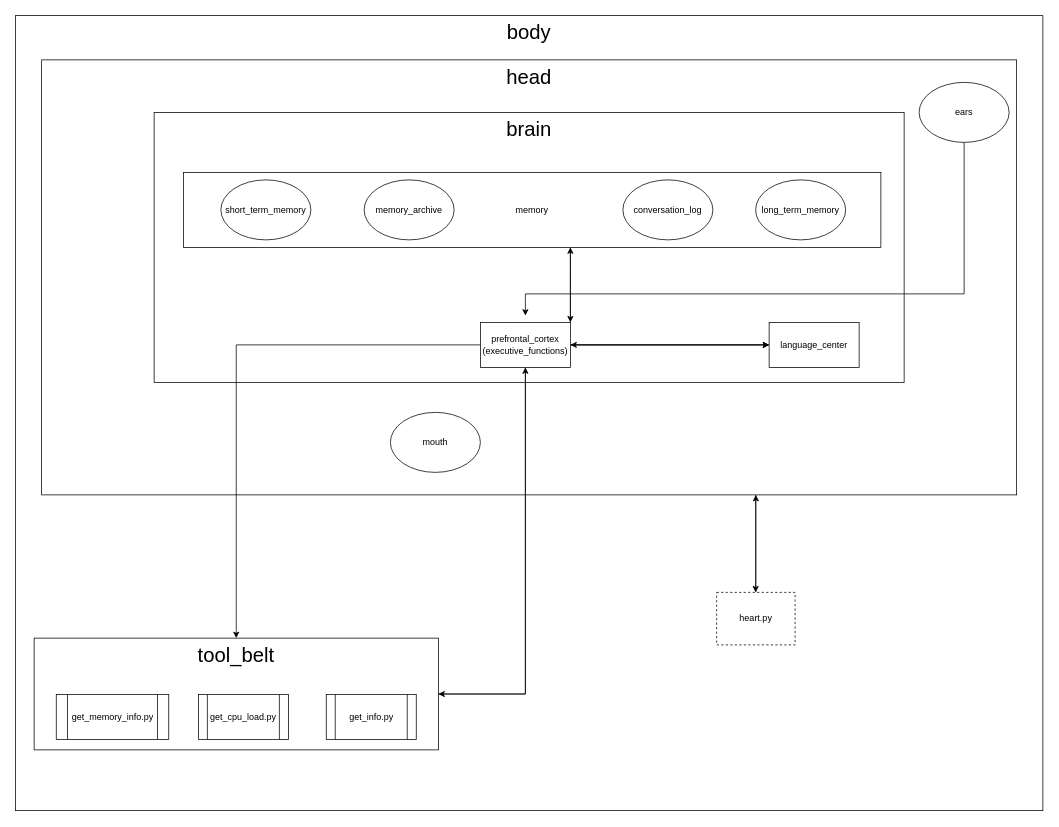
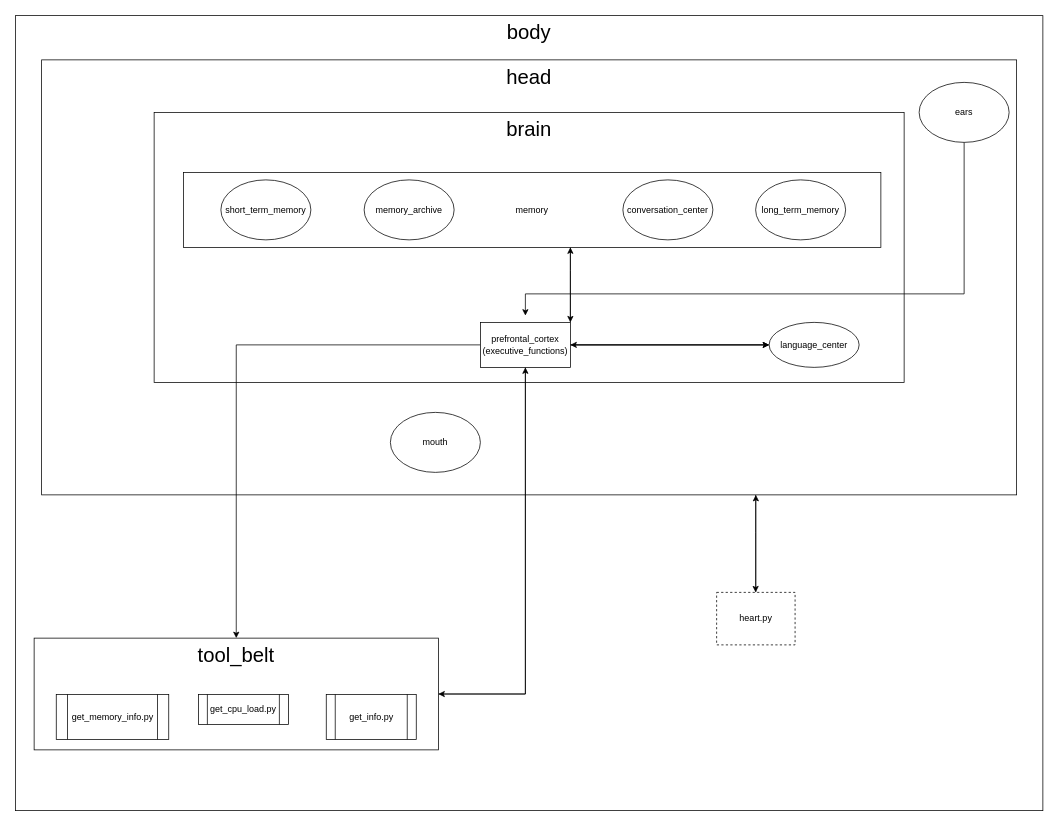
  <mxCell id="0" />
  <mxCell id="1" parent="0" />
  <mxCell id="2" value="body" style="rounded=0;whiteSpace=wrap;html=1;strokeColor=default;align=center;verticalAlign=top;fontFamily=Helvetica;fontSize=27;fontColor=default;fillColor=default;" parent="1" vertex="1"><mxGeometry x="20" y="20" width="1370" height="1060" as="geometry" /></mxCell>
  <mxCell id="3" style="edgeStyle=orthogonalEdgeStyle;rounded=0;orthogonalLoop=1;jettySize=auto;html=1;fontFamily=Helvetica;fontSize=12;fontColor=default;" parent="1" source="4" target="19" edge="1"><mxGeometry relative="1" as="geometry"><Array as="points"><mxPoint x="1007" y="709" /><mxPoint x="1007" y="709" /></Array></mxGeometry></mxCell>
  <mxCell id="4" value="head" style="rounded=0;whiteSpace=wrap;html=1;verticalAlign=top;fontSize=27;" parent="1" vertex="1"><mxGeometry x="55" y="79" width="1300" height="580" as="geometry" /></mxCell>
  <mxCell id="5" value="brain" style="rounded=0;whiteSpace=wrap;html=1;verticalAlign=top;fontSize=27;" parent="1" vertex="1"><mxGeometry x="205" y="149" width="1000" height="360" as="geometry" /></mxCell>
  <mxCell id="6" style="edgeStyle=orthogonalEdgeStyle;rounded=0;orthogonalLoop=1;jettySize=auto;html=1;entryX=1;entryY=0.5;entryDx=0;entryDy=0;fontFamily=Helvetica;fontSize=12;fontColor=default;" parent="1" source="7" target="14" edge="1"><mxGeometry relative="1" as="geometry" /></mxCell>
- <mxCell id="7" value="language_center" style="rounded=0;whiteSpace=wrap;html=1;" parent="1" vertex="1"><mxGeometry x="1025" y="429" width="120" height="60" as="geometry" /></mxCell>
+ <mxCell id="7" value="language_center" style="ellipse;whiteSpace=wrap;html=1;" parent="1" vertex="1"><mxGeometry x="1025" y="429" width="120" height="60" as="geometry" /></mxCell>
  <mxCell id="8" style="edgeStyle=orthogonalEdgeStyle;rounded=0;orthogonalLoop=1;jettySize=auto;html=1;exitX=1;exitY=0.5;exitDx=0;exitDy=0;fontFamily=Helvetica;fontSize=12;fontColor=default;" parent="1" source="14" target="7" edge="1"><mxGeometry relative="1" as="geometry" /></mxCell>
  <mxCell id="9" style="edgeStyle=orthogonalEdgeStyle;rounded=0;orthogonalLoop=1;jettySize=auto;html=1;exitX=1;exitY=0.5;exitDx=0;exitDy=0;entryX=0;entryY=0.5;entryDx=0;entryDy=0;fontFamily=Helvetica;fontSize=12;fontColor=default;" parent="1" source="14" target="7" edge="1"><mxGeometry relative="1" as="geometry" /></mxCell>
  <mxCell id="10" style="edgeStyle=orthogonalEdgeStyle;rounded=0;orthogonalLoop=1;jettySize=auto;html=1;exitX=0.75;exitY=0;exitDx=0;exitDy=0;entryX=0.75;entryY=0;entryDx=0;entryDy=0;fontFamily=Helvetica;fontSize=12;fontColor=default;" parent="1" source="14" target="14" edge="1"><mxGeometry relative="1" as="geometry" /></mxCell>
  <mxCell id="11" style="edgeStyle=orthogonalEdgeStyle;rounded=0;orthogonalLoop=1;jettySize=auto;html=1;entryX=0.5;entryY=0;entryDx=0;entryDy=0;fontFamily=Helvetica;fontSize=12;fontColor=default;" parent="1" source="14" target="21" edge="1"><mxGeometry relative="1" as="geometry" /></mxCell>
  <mxCell id="12" style="edgeStyle=orthogonalEdgeStyle;rounded=0;orthogonalLoop=1;jettySize=auto;html=1;exitX=1;exitY=0;exitDx=0;exitDy=0;fontFamily=Helvetica;fontSize=12;fontColor=default;" parent="1" source="14" target="25" edge="1"><mxGeometry relative="1" as="geometry"><Array as="points"><mxPoint x="760" y="360" /><mxPoint x="760" y="360" /></Array></mxGeometry></mxCell>
  <mxCell id="13" style="edgeStyle=orthogonalEdgeStyle;rounded=0;orthogonalLoop=1;jettySize=auto;html=1;entryX=1;entryY=0.5;entryDx=0;entryDy=0;fontFamily=Helvetica;fontSize=12;fontColor=default;" parent="1" source="14" target="21" edge="1"><mxGeometry relative="1" as="geometry"><Array as="points"><mxPoint x="700" y="925" /></Array></mxGeometry></mxCell>
  <mxCell id="14" value="prefrontal_cortex&lt;div&gt;(executive_functions)&lt;/div&gt;" style="rounded=0;whiteSpace=wrap;html=1;" parent="1" vertex="1"><mxGeometry x="640" y="429" width="120" height="60" as="geometry" /></mxCell>
  <mxCell id="15" style="edgeStyle=orthogonalEdgeStyle;rounded=0;orthogonalLoop=1;jettySize=auto;html=1;fontFamily=Helvetica;fontSize=12;fontColor=default;" parent="1" edge="1"><mxGeometry relative="1" as="geometry"><mxPoint x="1285" y="180" as="sourcePoint" /><mxPoint x="700" y="420" as="targetPoint" /><Array as="points"><mxPoint x="1285" y="391" /><mxPoint x="700" y="391" /></Array></mxGeometry></mxCell>
  <mxCell id="16" value="ears" style="ellipse;whiteSpace=wrap;html=1;" parent="1" vertex="1"><mxGeometry x="1225" y="109" width="120" height="80" as="geometry" /></mxCell>
  <mxCell id="17" value="mouth" style="ellipse;whiteSpace=wrap;html=1;" parent="1" vertex="1"><mxGeometry x="520" y="549" width="120" height="80" as="geometry" /></mxCell>
  <mxCell id="18" style="edgeStyle=orthogonalEdgeStyle;rounded=0;orthogonalLoop=1;jettySize=auto;html=1;fontFamily=Helvetica;fontSize=12;fontColor=default;" parent="1" source="19" target="4" edge="1"><mxGeometry relative="1" as="geometry"><Array as="points"><mxPoint x="1007" y="719" /><mxPoint x="1007" y="719" /></Array></mxGeometry></mxCell>
  <mxCell id="19" value="heart.py" style="rounded=0;whiteSpace=wrap;html=1;dashed=1;" parent="1" vertex="1"><mxGeometry x="955" y="789" width="104.62" height="70" as="geometry" /></mxCell>
  <mxCell id="20" style="edgeStyle=orthogonalEdgeStyle;rounded=0;orthogonalLoop=1;jettySize=auto;html=1;entryX=0.5;entryY=1;entryDx=0;entryDy=0;fontFamily=Helvetica;fontSize=12;fontColor=default;" parent="1" source="21" target="14" edge="1"><mxGeometry relative="1" as="geometry" /></mxCell>
  <mxCell id="21" value="tool_belt" style="rounded=0;whiteSpace=wrap;html=1;verticalAlign=top;fontSize=27;" parent="1" vertex="1"><mxGeometry x="45" y="850" width="539" height="149" as="geometry" /></mxCell>
- <mxCell id="22" value="get_cpu_load.py" style="shape=process;whiteSpace=wrap;html=1;backgroundOutline=1;rounded=0;strokeColor=default;align=center;verticalAlign=middle;fontFamily=Helvetica;fontSize=12;fontColor=default;fillColor=default;" parent="1" vertex="1"><mxGeometry x="264" y="925" width="120" height="60" as="geometry" /></mxCell>
+ <mxCell id="22" value="get_cpu_load.py" style="shape=process;whiteSpace=wrap;html=1;backgroundOutline=1;rounded=0;strokeColor=default;align=center;verticalAlign=middle;fontFamily=Helvetica;fontSize=12;fontColor=default;fillColor=default;" parent="1" vertex="1"><mxGeometry x="264" y="925" width="120" height="40" as="geometry" /></mxCell>
  <mxCell id="23" value="get_memory_info.py" style="shape=process;whiteSpace=wrap;html=1;backgroundOutline=1;rounded=0;strokeColor=default;align=center;verticalAlign=middle;fontFamily=Helvetica;fontSize=12;fontColor=default;fillColor=default;" parent="1" vertex="1"><mxGeometry x="74.5" y="925" width="150" height="60" as="geometry" /></mxCell>
  <mxCell id="24" style="edgeStyle=orthogonalEdgeStyle;rounded=0;orthogonalLoop=1;jettySize=auto;html=1;entryX=1;entryY=0;entryDx=0;entryDy=0;fontFamily=Helvetica;fontSize=12;fontColor=default;" parent="1" source="25" target="14" edge="1"><mxGeometry relative="1" as="geometry"><Array as="points"><mxPoint x="760" y="360" /><mxPoint x="760" y="360" /></Array></mxGeometry></mxCell>
  <mxCell id="25" value="memory" style="rounded=0;whiteSpace=wrap;html=1;container=0;" parent="1" vertex="1"><mxGeometry x="244" y="229" width="930" height="100" as="geometry" /></mxCell>
  <mxCell id="26" value="get_info&lt;span style=&quot;background-color: transparent; color: light-dark(rgb(0, 0, 0), rgb(255, 255, 255));&quot;&gt;.py&lt;/span&gt;" style="shape=process;whiteSpace=wrap;html=1;backgroundOutline=1;rounded=0;strokeColor=default;align=center;verticalAlign=middle;fontFamily=Helvetica;fontSize=12;fontColor=default;fillColor=default;" parent="1" vertex="1"><mxGeometry x="434.5" y="925" width="120" height="60" as="geometry" /></mxCell>
  <mxCell id="27" value="long_term_memory" style="ellipse;whiteSpace=wrap;html=1;container=0;" parent="1" vertex="1"><mxGeometry x="1007" y="239" width="120" height="80" as="geometry" /></mxCell>
  <mxCell id="28" style="edgeStyle=orthogonalEdgeStyle;rounded=0;orthogonalLoop=1;jettySize=auto;html=1;exitX=0.5;exitY=1;exitDx=0;exitDy=0;entryX=0.5;entryY=1;entryDx=0;entryDy=0;fontFamily=Helvetica;fontSize=12;fontColor=default;" parent="1" source="29" target="29" edge="1"><mxGeometry relative="1" as="geometry" /></mxCell>
  <mxCell id="29" value="short_term_memory" style="ellipse;whiteSpace=wrap;html=1;container=0;" parent="1" vertex="1"><mxGeometry x="294" y="239" width="120" height="80" as="geometry" /></mxCell>
  <mxCell id="30" value="memory_archive" style="ellipse;whiteSpace=wrap;html=1;" vertex="1" parent="1"><mxGeometry x="485" y="239" width="120" height="80" as="geometry" /></mxCell>
- <mxCell id="31" value="conversation_log" style="ellipse;whiteSpace=wrap;html=1;" vertex="1" parent="1"><mxGeometry x="830" y="239" width="120" height="80" as="geometry" /></mxCell>
+ <mxCell id="31" value="conversation_center" style="ellipse;whiteSpace=wrap;html=1;" vertex="1" parent="1"><mxGeometry x="830" y="239" width="120" height="80" as="geometry" /></mxCell>
